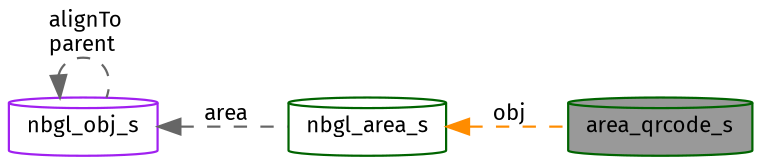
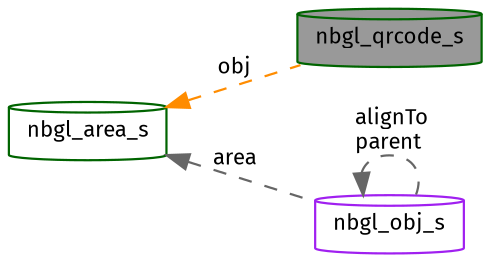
  digraph {
    fontname="Fira Sans"
    rankdir=LR
    node [color=darkgreen fillcolor=white fontname="Fira Sans" fontsize=10 shape=cylinder style=filled]
    edge [color=gray40 dir=back fontname="Fira Sans" fontsize=10 labelfontname=Helvetica labelfontsize=10 style=dashed]
-   n1 [fillcolor=grey60 fontcolor=black height=0.2 label=area_qrcode_s width=0.4]
+   n1 [fillcolor=grey60 fontcolor=black height=0.2 label=nbgl_qrcode_s width=0.4]
    n2 [color=purple height=0.2 label=nbgl_obj_s width=0.4]
    n3 [height=0.2 label=nbgl_area_s width=0.4]
    n2 -> n2 [label=" alignTo\nparent"]
    n3 -> n1 [color=darkorange label=" obj"]
-   n2 -> n3 [label=" area"]
+   n3 -> n2 [label=" area"]
  }
